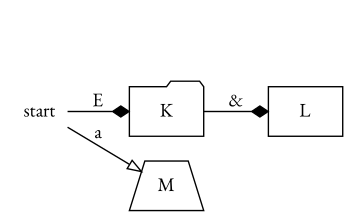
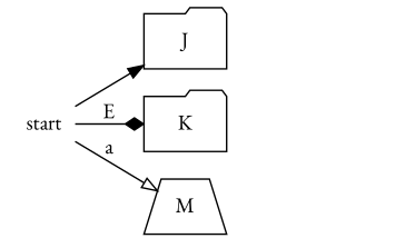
  digraph {
    fontname="EB Garamond"
    rankdir=LR
    node [fontname="EB Garamond" shape=folder]
    edge [arrowhead=diamond fontname="EB Garamond"]
    start [height=0 shape=none width=0]
+   n2 [label=J]
    n3 [label=K]
    n4 [label=M shape=trapezium]
-   n5 [label=L shape=box]
+   start -> n2 [arrowhead=normal]
    start -> n3 [label=E]
    start -> n4 [arrowhead=onormal label=a]
-   n3 -> n5 [label="&"]
  }
